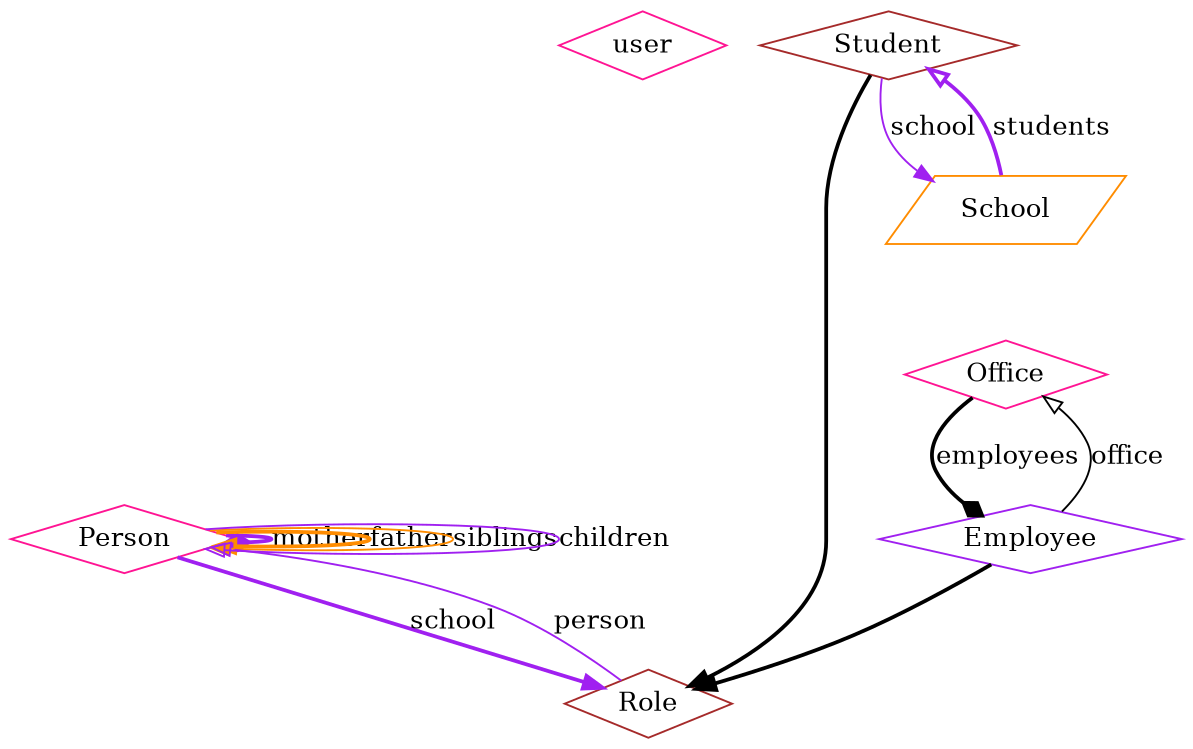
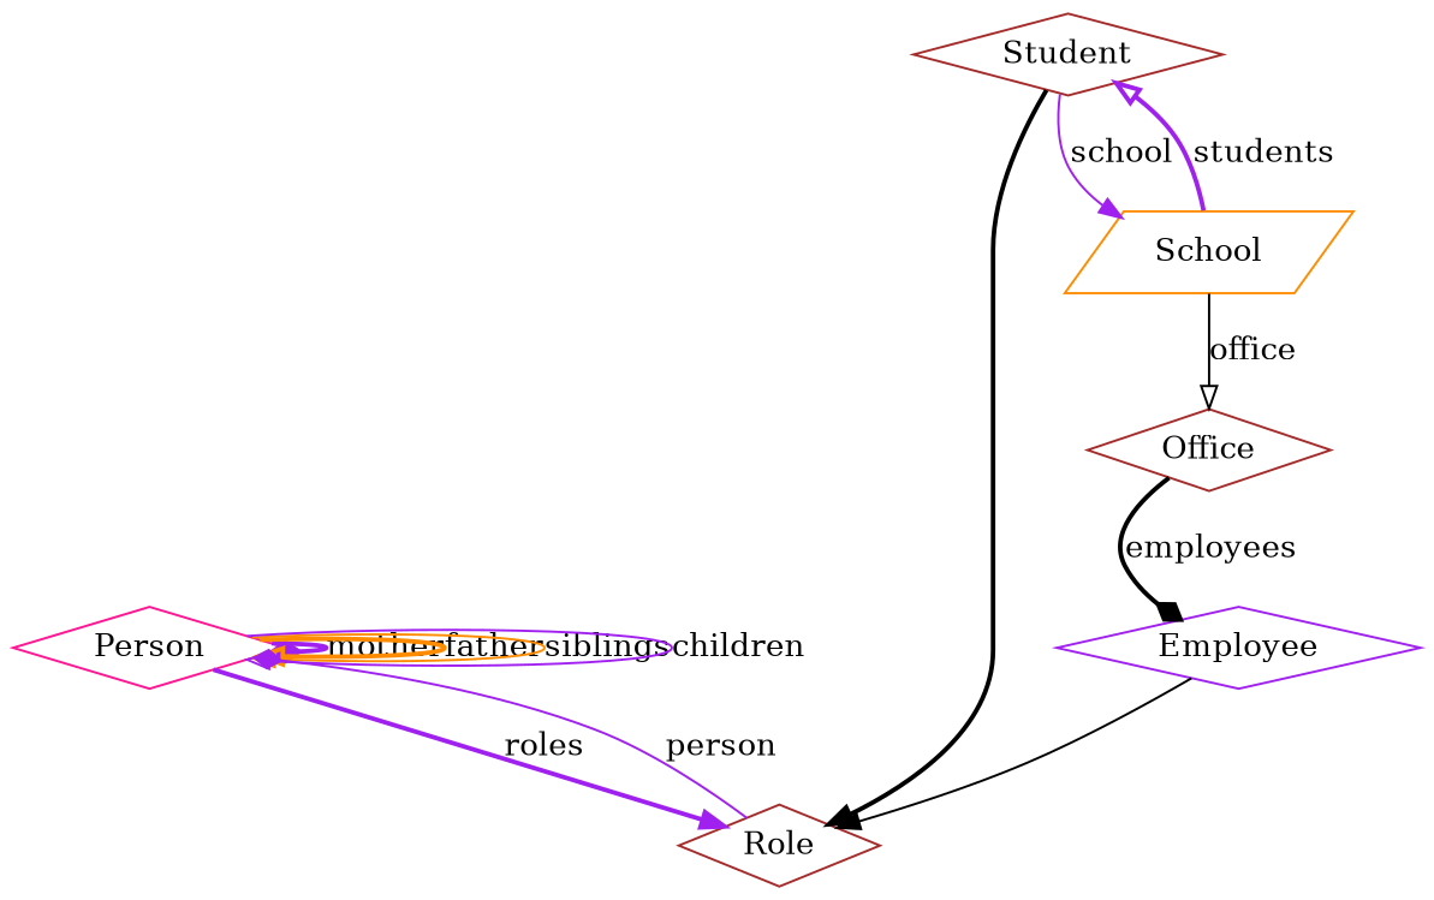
  digraph {
    node [color=brown shape=diamond]
    edge [arrowhead=normal color=purple dir=forward style=bold]
-   user [color=deeppink]
    Person [color=deeppink]
    Student
    Role
    Employee [color=purple]
    School [color=darkorange shape=parallelogram]
-   Office [color=deeppink]
+   Office
    subgraph sub_1 {
-     user
      Person
      Student
      Role
      Employee
      School
      Office
    }
    subgraph sub_2 {
      Person
      Student
      Role
      Employee
      School
      Office
    }
    Person -> Person [arrowhead=diamond label=mother]
    Person -> Person [arrowhead=onormal color=darkorange label=father]
    Person -> Person [color=darkorange label=siblings style=solid]
    Person -> Person [arrowhead=onormal label=children style=solid]
-   Person -> Role [label=school]
+   Person -> Role [label=roles]
    Student -> Role [color=black]
    Student -> School [label=school style=solid]
-   Role -> Person [arrowhead=onormal label=person style=solid]
-   Employee -> Role [color=black]
-   Employee -> Office [arrowhead=onormal color=black label=office style=solid]
+   Role -> Person [arrowhead=diamond label=person style=solid]
+   Employee -> Role [color=black style=solid]
+   School -> Office [arrowhead=onormal color=black label=office style=solid]
    School -> Student [arrowhead=onormal label=students]
    Office -> Employee [arrowhead=diamond color=black label=employees]
  }
